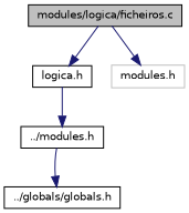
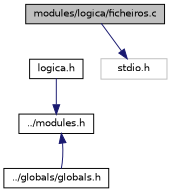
  digraph {
    node [color=black fillcolor=white fontname=Helvetica fontsize=10 shape=record style=filled]
    edge [color=midnightblue fontname=Helvetica fontsize=10 labelfontname=Helvetica labelfontsize=10 style=solid]
    n1 [fillcolor=grey75 fontcolor=black height=0.2 label="modules/logica/ficheiros.c" width=0.4]
    n2 [height=0.2 label="logica.h" width=0.4]
-   n3 [color=grey75 height=0.2 label="modules.h" width=0.4]
+   n3 [color=grey75 height=0.2 label="stdio.h" width=0.4]
    n4 [height=0.2 label="../modules.h" width=0.4]
    n5 [height=0.2 label="../globals/globals.h" width=0.4]
-   n1 -> n2
    n1 -> n3
    n2 -> n4
-   n4 -> n5
+   n5 -> n4
  }
